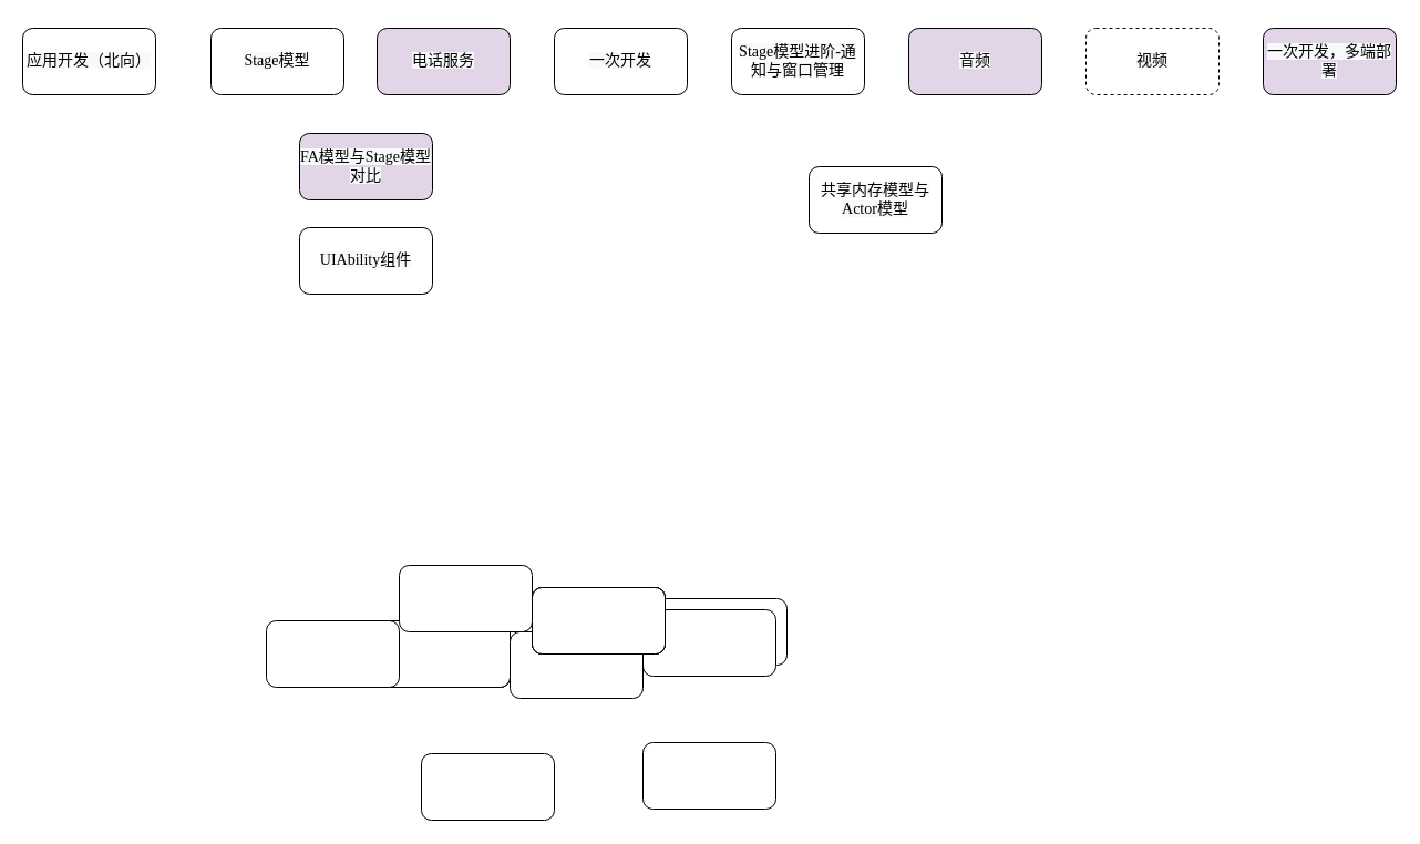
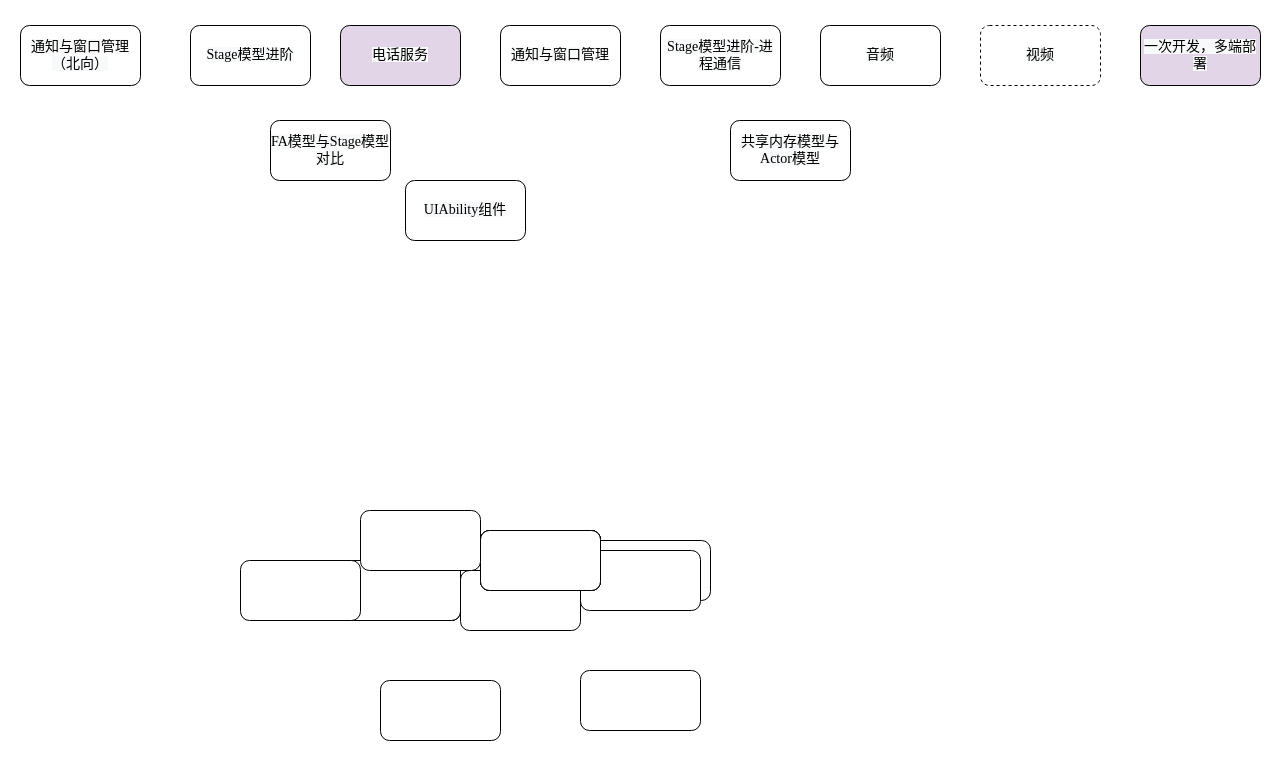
  <mxCell id="0" />
  <mxCell id="1" parent="0" />
  <mxCell id="2" value="" style="text;whiteSpace=wrap;html=1;" vertex="1" parent="1"><mxGeometry x="250" y="30" width="60" height="50" as="geometry" /></mxCell>
  <mxCell id="3" value="" style="text;whiteSpace=wrap;html=1;" vertex="1" parent="1"><mxGeometry x="160" y="180" width="60" height="50" as="geometry" /></mxCell>
  <mxCell id="4" value="" style="text;whiteSpace=wrap;html=1;" vertex="1" parent="1"><mxGeometry x="80" y="20" width="60" height="50" as="geometry" /></mxCell>
- <mxCell id="5" value="&lt;span style=&quot;font-family: 默认字体; font-size: 14px; background-color: rgb(248, 249, 250);&quot;&gt;应用开发（北向）&lt;/span&gt;" style="rounded=1;whiteSpace=wrap;html=1;" vertex="1" parent="1"><mxGeometry x="20" y="25" width="120" height="60" as="geometry" /></mxCell>
- <mxCell id="6" value="&lt;span style=&quot;font-family: 默认字体; font-size: 14px; background-color: rgb(248, 249, 250);&quot;&gt;Stage模型&lt;/span&gt;" style="rounded=1;whiteSpace=wrap;html=1;" vertex="1" parent="1"><mxGeometry x="190" y="25" width="120" height="60" as="geometry" /></mxCell>
+ <mxCell id="5" value="&lt;span style=&quot;font-family: 默认字体; font-size: 14px; background-color: rgb(248, 249, 250);&quot;&gt;通知与窗口管理（北向）&lt;/span&gt;" style="rounded=1;whiteSpace=wrap;html=1;" vertex="1" parent="1"><mxGeometry x="20" y="25" width="120" height="60" as="geometry" /></mxCell>
+ <mxCell id="6" value="&lt;span style=&quot;font-family: 默认字体; font-size: 14px; background-color: rgb(248, 249, 250);&quot;&gt;Stage模型进阶&lt;/span&gt;" style="rounded=1;whiteSpace=wrap;html=1;" vertex="1" parent="1"><mxGeometry x="190" y="25" width="120" height="60" as="geometry" /></mxCell>
  <mxCell id="7" value="" style="rounded=1;whiteSpace=wrap;html=1;" vertex="1" parent="1"><mxGeometry x="340" y="560" width="120" height="60" as="geometry" /></mxCell>
  <mxCell id="8" value="" style="rounded=1;whiteSpace=wrap;html=1;" vertex="1" parent="1"><mxGeometry x="340" y="560" width="120" height="60" as="geometry" /></mxCell>
  <mxCell id="9" value="" style="rounded=1;whiteSpace=wrap;html=1;" vertex="1" parent="1"><mxGeometry x="340" y="560" width="120" height="60" as="geometry" /></mxCell>
  <mxCell id="10" value="" style="rounded=1;whiteSpace=wrap;html=1;" vertex="1" parent="1"><mxGeometry x="590" y="540" width="120" height="60" as="geometry" /></mxCell>
  <mxCell id="11" value="" style="rounded=1;whiteSpace=wrap;html=1;" vertex="1" parent="1"><mxGeometry x="580" y="550" width="120" height="60" as="geometry" /></mxCell>
  <mxCell id="12" value="&lt;span style=&quot;font-family: 默认字体; font-size: 14px; background-color: rgb(248, 249, 250);&quot;&gt;一次开发，多端部署&lt;/span&gt;" style="rounded=1;whiteSpace=wrap;html=1;fillColor=#e1d5e7;" vertex="1" parent="1"><mxGeometry x="1140" y="25" width="120" height="60" as="geometry" /></mxCell>
  <mxCell id="13" value="&lt;span style=&quot;font-family: 默认字体; font-size: 14px; background-color: rgb(248, 249, 250);&quot;&gt;视频&lt;/span&gt;" style="rounded=1;whiteSpace=wrap;html=1;dashed=1;" vertex="1" parent="1"><mxGeometry x="980" y="25" width="120" height="60" as="geometry" /></mxCell>
- <mxCell id="14" value="&lt;span style=&quot;font-family: 默认字体; font-size: 14px; background-color: rgb(248, 249, 250);&quot;&gt;一次开发&lt;/span&gt;" style="rounded=1;whiteSpace=wrap;html=1;" vertex="1" parent="1"><mxGeometry x="500" y="25" width="120" height="60" as="geometry" /></mxCell>
+ <mxCell id="14" value="&lt;span style=&quot;font-family: 默认字体; font-size: 14px; background-color: rgb(248, 249, 250);&quot;&gt;通知与窗口管理&lt;/span&gt;" style="rounded=1;whiteSpace=wrap;html=1;" vertex="1" parent="1"><mxGeometry x="500" y="25" width="120" height="60" as="geometry" /></mxCell>
  <mxCell id="15" value="" style="rounded=1;whiteSpace=wrap;html=1;" vertex="1" parent="1"><mxGeometry x="460" y="570" width="120" height="60" as="geometry" /></mxCell>
  <mxCell id="16" value="" style="rounded=1;whiteSpace=wrap;html=1;" vertex="1" parent="1"><mxGeometry x="480" y="530" width="120" height="60" as="geometry" /></mxCell>
  <mxCell id="17" value="" style="rounded=1;whiteSpace=wrap;html=1;" vertex="1" parent="1"><mxGeometry x="480" y="530" width="120" height="60" as="geometry" /></mxCell>
  <mxCell id="18" value="" style="rounded=1;whiteSpace=wrap;html=1;" vertex="1" parent="1"><mxGeometry x="480" y="530" width="120" height="60" as="geometry" /></mxCell>
  <mxCell id="19" value="" style="rounded=1;whiteSpace=wrap;html=1;" vertex="1" parent="1"><mxGeometry x="480" y="530" width="120" height="60" as="geometry" /></mxCell>
- <mxCell id="20" value="&lt;span style=&quot;font-family: 默认字体; font-size: 14px; background-color: rgb(248, 249, 250);&quot;&gt;共享内存模型与Actor模型&lt;/span&gt;" style="rounded=1;whiteSpace=wrap;html=1;" vertex="1" parent="1"><mxGeometry x="730" y="150" width="120" height="60" as="geometry" /></mxCell>
+ <mxCell id="20" value="&lt;span style=&quot;font-family: 默认字体; font-size: 14px; background-color: rgb(248, 249, 250);&quot;&gt;共享内存模型与Actor模型&lt;/span&gt;" style="rounded=1;whiteSpace=wrap;html=1;" vertex="1" parent="1"><mxGeometry x="730" y="120" width="120" height="60" as="geometry" /></mxCell>
  <mxCell id="21" value="" style="rounded=1;whiteSpace=wrap;html=1;" vertex="1" parent="1"><mxGeometry x="360" y="510" width="120" height="60" as="geometry" /></mxCell>
- <mxCell id="22" value="&lt;span style=&quot;font-family: 默认字体; font-size: 14px; background-color: rgb(248, 249, 250);&quot;&gt;UIAbility组件&lt;/span&gt;" style="rounded=1;whiteSpace=wrap;html=1;" vertex="1" parent="1"><mxGeometry x="270" y="205" width="120" height="60" as="geometry" /></mxCell>
+ <mxCell id="22" value="&lt;span style=&quot;font-family: 默认字体; font-size: 14px; background-color: rgb(248, 249, 250);&quot;&gt;UIAbility组件&lt;/span&gt;" style="rounded=1;whiteSpace=wrap;html=1;" vertex="1" parent="1"><mxGeometry x="405" y="180" width="120" height="60" as="geometry" /></mxCell>
  <mxCell id="23" value="&lt;span style=&quot;font-family: 默认字体; font-size: 14px; background-color: rgb(248, 249, 250);&quot;&gt;电话服务&lt;/span&gt;" style="rounded=1;whiteSpace=wrap;html=1;fillColor=#e1d5e7;" vertex="1" parent="1"><mxGeometry x="340" y="25" width="120" height="60" as="geometry" /></mxCell>
- <mxCell id="24" value="&lt;span style=&quot;font-family: 默认字体; font-size: 14px; background-color: rgb(248, 249, 250);&quot;&gt;音频&lt;/span&gt;" style="rounded=1;whiteSpace=wrap;html=1;fillColor=#e1d5e7;" vertex="1" parent="1"><mxGeometry x="820" y="25" width="120" height="60" as="geometry" /></mxCell>
+ <mxCell id="24" value="&lt;span style=&quot;font-family: 默认字体; font-size: 14px; background-color: rgb(248, 249, 250);&quot;&gt;音频&lt;/span&gt;" style="rounded=1;whiteSpace=wrap;html=1;" vertex="1" parent="1"><mxGeometry x="820" y="25" width="120" height="60" as="geometry" /></mxCell>
  <mxCell id="25" value="" style="rounded=1;whiteSpace=wrap;html=1;" vertex="1" parent="1"><mxGeometry x="380" y="680" width="120" height="60" as="geometry" /></mxCell>
  <mxCell id="26" value="" style="rounded=1;whiteSpace=wrap;html=1;" vertex="1" parent="1"><mxGeometry x="240" y="560" width="120" height="60" as="geometry" /></mxCell>
  <mxCell id="27" value="" style="rounded=1;whiteSpace=wrap;html=1;" vertex="1" parent="1"><mxGeometry x="580" y="670" width="120" height="60" as="geometry" /></mxCell>
- <mxCell id="28" value="&lt;span style=&quot;font-family: 默认字体; font-size: 14px; background-color: rgb(248, 249, 250);&quot;&gt;FA模型与Stage模型对比&lt;/span&gt;" style="rounded=1;whiteSpace=wrap;html=1;fillColor=#e1d5e7;" vertex="1" parent="1"><mxGeometry x="270" y="120" width="120" height="60" as="geometry" /></mxCell>
- <mxCell id="29" value="&lt;span style=&quot;font-family: 默认字体; font-size: 14px; background-color: rgb(248, 249, 250);&quot;&gt;Stage模型进阶-通知与窗口管理&lt;/span&gt;" style="rounded=1;whiteSpace=wrap;html=1;" vertex="1" parent="1"><mxGeometry x="660" y="25" width="120" height="60" as="geometry" /></mxCell>
+ <mxCell id="28" value="&lt;span style=&quot;font-family: 默认字体; font-size: 14px; background-color: rgb(248, 249, 250);&quot;&gt;FA模型与Stage模型对比&lt;/span&gt;" style="rounded=1;whiteSpace=wrap;html=1;" vertex="1" parent="1"><mxGeometry x="270" y="120" width="120" height="60" as="geometry" /></mxCell>
+ <mxCell id="29" value="&lt;span style=&quot;font-family: 默认字体; font-size: 14px; background-color: rgb(248, 249, 250);&quot;&gt;Stage模型进阶-进程通信&lt;/span&gt;" style="rounded=1;whiteSpace=wrap;html=1;" vertex="1" parent="1"><mxGeometry x="660" y="25" width="120" height="60" as="geometry" /></mxCell>
